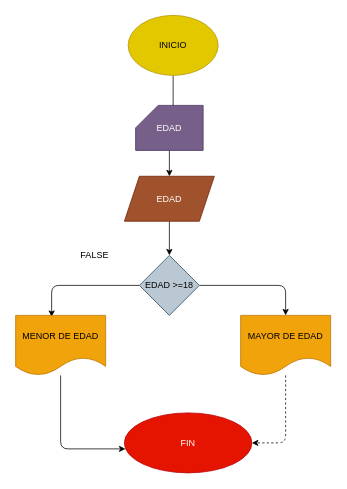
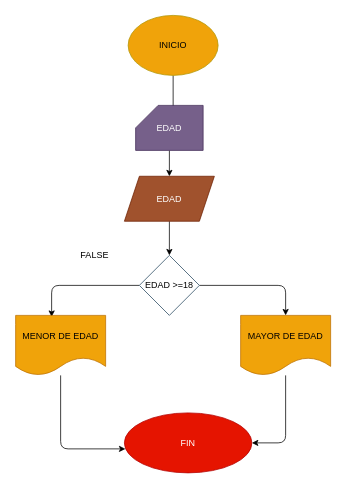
  <mxCell id="0" />
  <mxCell id="1" parent="0" />
  <mxCell id="2" style="edgeStyle=none;html=1;entryX=0.556;entryY=0.167;entryDx=0;entryDy=0;entryPerimeter=0;" edge="1" parent="1" source="3" target="5"><mxGeometry relative="1" as="geometry" /></mxCell>
- <mxCell id="3" value="INICIO" style="ellipse;whiteSpace=wrap;html=1;fillColor=#e3c800;fontColor=#000000;strokeColor=#B09500;" vertex="1" parent="1"><mxGeometry x="170" y="20" width="120" height="80" as="geometry" /></mxCell>
+ <mxCell id="3" value="INICIO" style="ellipse;whiteSpace=wrap;html=1;fillColor=#f0a30a;fontColor=#000000;strokeColor=#B09500;" vertex="1" parent="1"><mxGeometry x="170" y="20" width="120" height="80" as="geometry" /></mxCell>
  <mxCell id="4" style="edgeStyle=none;html=1;entryX=0.5;entryY=0;entryDx=0;entryDy=0;" edge="1" parent="1" source="5" target="7"><mxGeometry relative="1" as="geometry" /></mxCell>
  <mxCell id="5" value="EDAD" style="shape=card;whiteSpace=wrap;html=1;labelBackgroundColor=none;fillColor=#76608a;fontColor=#ffffff;strokeColor=#432D57;" vertex="1" parent="1"><mxGeometry x="180" y="140" width="90" height="60" as="geometry" /></mxCell>
  <mxCell id="6" style="edgeStyle=none;html=1;entryX=0.5;entryY=0;entryDx=0;entryDy=0;" edge="1" parent="1" source="7" target="10"><mxGeometry relative="1" as="geometry" /></mxCell>
  <mxCell id="7" value="EDAD" style="shape=parallelogram;perimeter=parallelogramPerimeter;whiteSpace=wrap;html=1;fixedSize=1;labelBackgroundColor=none;fillColor=#a0522d;fontColor=#ffffff;strokeColor=#6D1F00;" vertex="1" parent="1"><mxGeometry x="165" y="234.5" width="120" height="60" as="geometry" /></mxCell>
  <mxCell id="8" style="edgeStyle=none;html=1;entryX=0.4;entryY=0.025;entryDx=0;entryDy=0;entryPerimeter=0;" edge="1" parent="1" source="10" target="14"><mxGeometry relative="1" as="geometry"><mxPoint x="60" y="370" as="targetPoint" /><Array as="points"><mxPoint x="68" y="380" /></Array></mxGeometry></mxCell>
  <mxCell id="9" style="edgeStyle=none;html=1;entryX=0.5;entryY=0;entryDx=0;entryDy=0;" edge="1" parent="1" source="10" target="12"><mxGeometry relative="1" as="geometry"><Array as="points"><mxPoint x="380" y="380" /></Array></mxGeometry></mxCell>
- <mxCell id="10" value="EDAD &amp;gt;=18" style="rhombus;whiteSpace=wrap;html=1;labelBackgroundColor=none;fillColor=#bac8d3;strokeColor=#23445d;" vertex="1" parent="1"><mxGeometry x="185" y="340" width="80" height="80" as="geometry" /></mxCell>
- <mxCell id="11" style="edgeStyle=none;html=1;entryX=1;entryY=0.5;entryDx=0;entryDy=0;dashed=1;" edge="1" parent="1" source="12" target="15"><mxGeometry relative="1" as="geometry"><Array as="points"><mxPoint x="380" y="590" /></Array></mxGeometry></mxCell>
+ <mxCell id="10" value="EDAD &amp;gt;=18" style="rhombus;whiteSpace=wrap;html=1;labelBackgroundColor=none;fillColor=#ffffff;strokeColor=#23445d;" vertex="1" parent="1"><mxGeometry x="185" y="340" width="80" height="80" as="geometry" /></mxCell>
+ <mxCell id="11" style="edgeStyle=none;html=1;entryX=1;entryY=0.5;entryDx=0;entryDy=0;" edge="1" parent="1" source="12" target="15"><mxGeometry relative="1" as="geometry"><Array as="points"><mxPoint x="380" y="590" /></Array></mxGeometry></mxCell>
  <mxCell id="12" value="MAYOR DE EDAD" style="shape=document;whiteSpace=wrap;html=1;boundedLbl=1;labelBackgroundColor=none;fillColor=#f0a30a;fontColor=#000000;strokeColor=#BD7000;" vertex="1" parent="1"><mxGeometry x="320" y="420" width="120" height="80" as="geometry" /></mxCell>
  <mxCell id="13" style="edgeStyle=none;html=1;entryX=0.008;entryY=0.6;entryDx=0;entryDy=0;entryPerimeter=0;" edge="1" parent="1" source="14" target="15"><mxGeometry relative="1" as="geometry"><Array as="points"><mxPoint x="80" y="598" /></Array></mxGeometry></mxCell>
  <mxCell id="14" value="MENOR DE EDAD" style="shape=document;whiteSpace=wrap;html=1;boundedLbl=1;labelBackgroundColor=none;fillColor=#f0a30a;strokeColor=#BD7000;fontColor=#000000;" vertex="1" parent="1"><mxGeometry x="20" y="420" width="120" height="80" as="geometry" /></mxCell>
  <mxCell id="15" value="FIN" style="ellipse;whiteSpace=wrap;html=1;labelBackgroundColor=none;fillColor=#e51400;fontColor=#ffffff;strokeColor=#B20000;" vertex="1" parent="1"><mxGeometry x="165" y="550" width="170" height="80" as="geometry" /></mxCell>
  <mxCell id="16" value="FALSE" style="text;html=1;align=center;verticalAlign=middle;resizable=0;points=[];autosize=1;strokeColor=none;fillColor=none;" vertex="1" parent="1"><mxGeometry x="100" y="330" width="50" height="20" as="geometry" /></mxCell>
